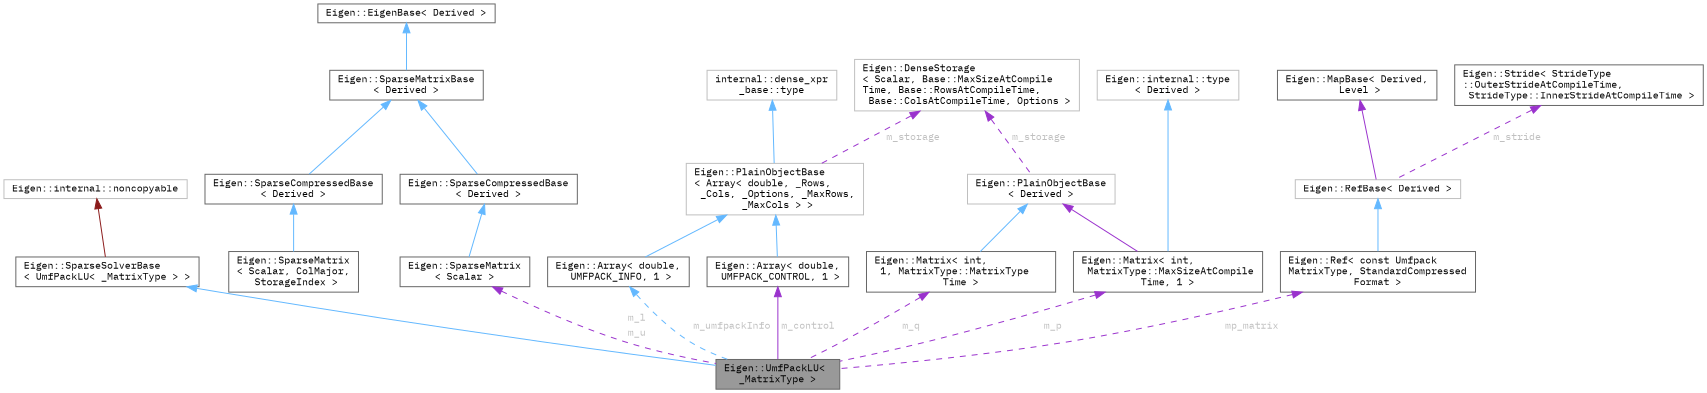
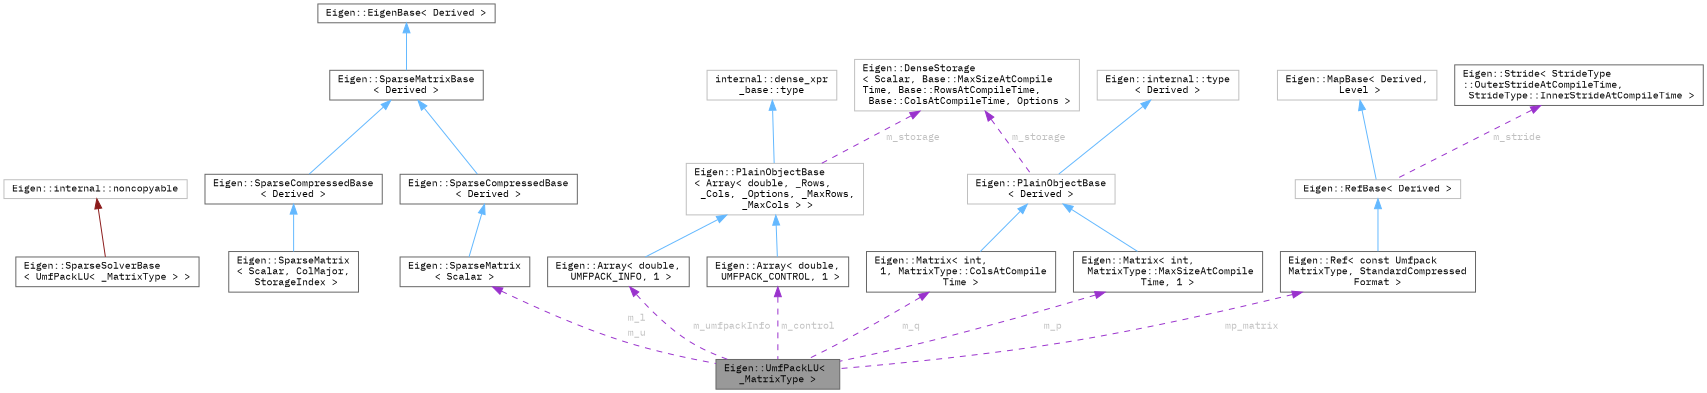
  digraph {
    fontname="IBM Plex Mono"
    rankdir=TB
    node [color=gray40 fillcolor=white fontname="IBM Plex Mono" fontsize=10 shape=box style=filled]
    edge [color=steelblue1 dir=back fontname="IBM Plex Mono" fontsize=10 labelfontname=Helvetica labelfontsize=10 style=solid]
    n1 [fillcolor=grey60 fontcolor=black height=0.2 label="Eigen::UmfPackLU\< \l_MatrixType \>" width=0.4]
    n2 [height=0.2 label="Eigen::SparseSolverBase\l\< UmfPackLU\< _MatrixType \> \>" width=0.4]
    n3 [color=grey75 height=0.2 label="Eigen::internal::noncopyable" width=0.4]
    n4 [height=0.2 label="Eigen::SparseMatrix\l\< Scalar \>" width=0.4]
    n5 [height=0.2 label="Eigen::SparseCompressedBase\l\< Derived \>" width=0.4]
    n6 [height=0.2 label="Eigen::SparseMatrixBase\l\< Derived \>" width=0.4]
    n7 [height=0.2 label="Eigen::SparseCompressedBase\l\< Derived \>" width=0.4]
    n8 [height=0.2 label="Eigen::SparseMatrix\l\< Scalar, ColMajor,\l StorageIndex \>" width=0.4]
    n9 [height=0.2 label="Eigen::EigenBase\< Derived \>" width=0.4]
    n10 [height=0.2 label="Eigen::Array\< double,\l UMFPACK_CONTROL, 1 \>" width=0.4]
    n11 [color=grey75 height=0.2 label="Eigen::PlainObjectBase\l\< Array\< double, _Rows,\l _Cols, _Options, _MaxRows,\l _MaxCols \> \>" width=0.4]
    n12 [height=0.2 label="Eigen::Array\< double,\l UMFPACK_INFO, 1 \>" width=0.4]
    n13 [color=grey75 height=0.2 label="internal::dense_xpr\l_base::type" width=0.4]
    n14 [color=grey75 height=0.2 label="Eigen::DenseStorage\l\< Scalar, Base::MaxSizeAtCompile\lTime, Base::RowsAtCompileTime,\l Base::ColsAtCompileTime, Options \>" width=0.4]
    n15 [color=grey75 height=0.2 label="Eigen::PlainObjectBase\l\< Derived \>" width=0.4]
    n16 [height=0.2 label="Eigen::Matrix\< int,\l MatrixType::MaxSizeAtCompile\lTime, 1 \>" width=0.4]
-   n17 [height=0.2 label="Eigen::Matrix\< int,\l 1, MatrixType::MatrixType\lTime \>" width=0.4]
+   n17 [height=0.2 label="Eigen::Matrix\< int,\l 1, MatrixType::ColsAtCompile\lTime \>" width=0.4]
    n18 [color=grey75 height=0.2 label="Eigen::internal::type\l\< Derived \>" width=0.4]
    n19 [height=0.2 label="Eigen::Ref\< const Umfpack\lMatrixType, StandardCompressed\lFormat \>" width=0.4]
    n20 [color=grey75 height=0.2 label="Eigen::RefBase\< Derived \>" width=0.4]
-   n21 [height=0.2 label="Eigen::MapBase\< Derived,\l Level \>" width=0.4]
+   n21 [color=grey75 height=0.2 label="Eigen::MapBase\< Derived,\l Level \>" width=0.4]
    n22 [height=0.2 label="Eigen::Stride\< StrideType\l::OuterStrideAtCompileTime,\l StrideType::InnerStrideAtCompileTime \>" width=0.4]
-   n2 -> n1
    n3 -> n2 [color=firebrick4]
    n4 -> n1 [color=darkorchid3 fontcolor=grey label=<<TABLE CELLBORDER="0" BORDER="0"><TR><TD VALIGN="top" ALIGN="LEFT" CELLPADDING="1" CELLSPACING="0">m_l</TD></TR> <TR><TD VALIGN="top" ALIGN="LEFT" CELLPADDING="1" CELLSPACING="0">m_u</TD></TR> </TABLE>> style=dashed]
    n5 -> n4
    n6 -> n5
    n6 -> n7
    n7 -> n8
    n9 -> n6
-   n10 -> n1 [color=darkorchid3 fontcolor=grey label=<<TABLE CELLBORDER="0" BORDER="0"><TR><TD VALIGN="top" ALIGN="LEFT" CELLPADDING="1" CELLSPACING="0">m_control</TD></TR> </TABLE>>]
+   n10 -> n1 [color=darkorchid3 fontcolor=grey label=<<TABLE CELLBORDER="0" BORDER="0"><TR><TD VALIGN="top" ALIGN="LEFT" CELLPADDING="1" CELLSPACING="0">m_control</TD></TR> </TABLE>> style=dashed]
    n11 -> n10
    n11 -> n12
-   n12 -> n1 [fontcolor=grey label=<<TABLE CELLBORDER="0" BORDER="0"><TR><TD VALIGN="top" ALIGN="LEFT" CELLPADDING="1" CELLSPACING="0">m_umfpackInfo</TD></TR> </TABLE>> style=dashed]
+   n12 -> n1 [color=darkorchid3 fontcolor=grey label=<<TABLE CELLBORDER="0" BORDER="0"><TR><TD VALIGN="top" ALIGN="LEFT" CELLPADDING="1" CELLSPACING="0">m_umfpackInfo</TD></TR> </TABLE>> style=dashed]
    n13 -> n11
    n14 -> n11 [color=darkorchid3 fontcolor=grey label=<<TABLE CELLBORDER="0" BORDER="0"><TR><TD VALIGN="top" ALIGN="LEFT" CELLPADDING="1" CELLSPACING="0">m_storage</TD></TR> </TABLE>> style=dashed]
    n14 -> n15 [color=darkorchid3 fontcolor=grey label=<<TABLE CELLBORDER="0" BORDER="0"><TR><TD VALIGN="top" ALIGN="LEFT" CELLPADDING="1" CELLSPACING="0">m_storage</TD></TR> </TABLE>> style=dashed]
-   n15 -> n16 [color=darkorchid3]
+   n15 -> n16
    n15 -> n17
    n16 -> n1 [color=darkorchid3 fontcolor=grey label=<<TABLE CELLBORDER="0" BORDER="0"><TR><TD VALIGN="top" ALIGN="LEFT" CELLPADDING="1" CELLSPACING="0">m_p</TD></TR> </TABLE>> style=dashed]
    n17 -> n1 [color=darkorchid3 fontcolor=grey label=<<TABLE CELLBORDER="0" BORDER="0"><TR><TD VALIGN="top" ALIGN="LEFT" CELLPADDING="1" CELLSPACING="0">m_q</TD></TR> </TABLE>> style=dashed]
-   n18 -> n16
+   n18 -> n15
    n19 -> n1 [color=darkorchid3 fontcolor=grey label=<<TABLE CELLBORDER="0" BORDER="0"><TR><TD VALIGN="top" ALIGN="LEFT" CELLPADDING="1" CELLSPACING="0">mp_matrix</TD></TR> </TABLE>> style=dashed]
    n20 -> n19
-   n21 -> n20 [color=darkorchid3]
+   n21 -> n20
    n22 -> n20 [color=darkorchid3 fontcolor=grey label=<<TABLE CELLBORDER="0" BORDER="0"><TR><TD VALIGN="top" ALIGN="LEFT" CELLPADDING="1" CELLSPACING="0">m_stride</TD></TR> </TABLE>> style=dashed]
  }
